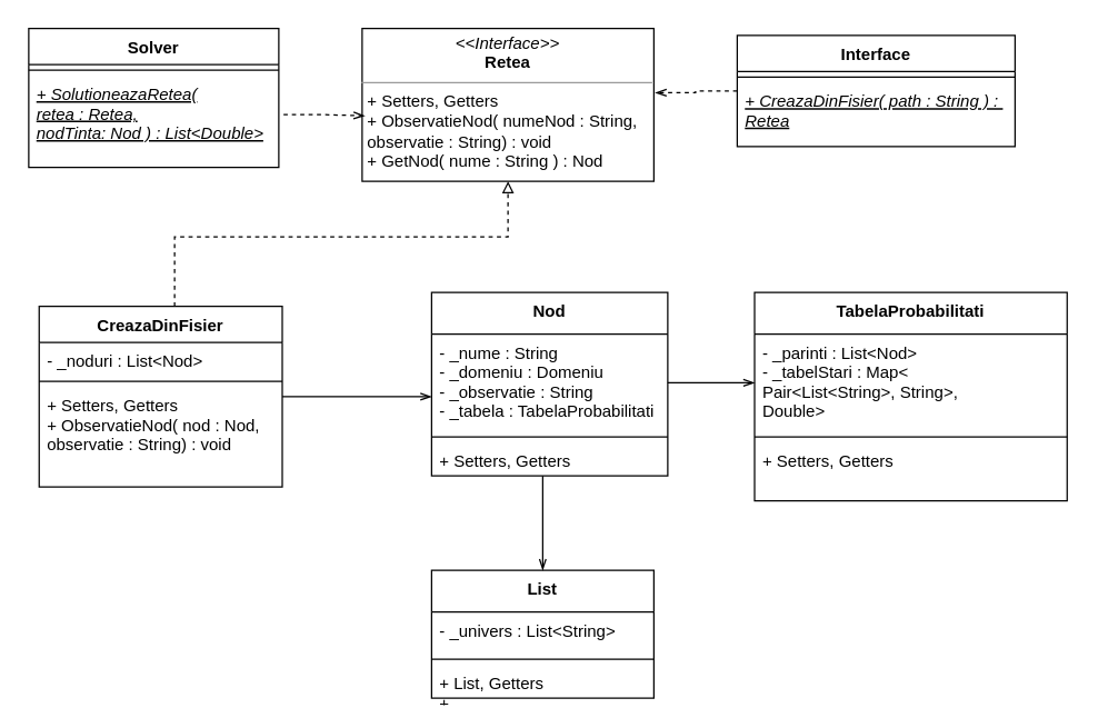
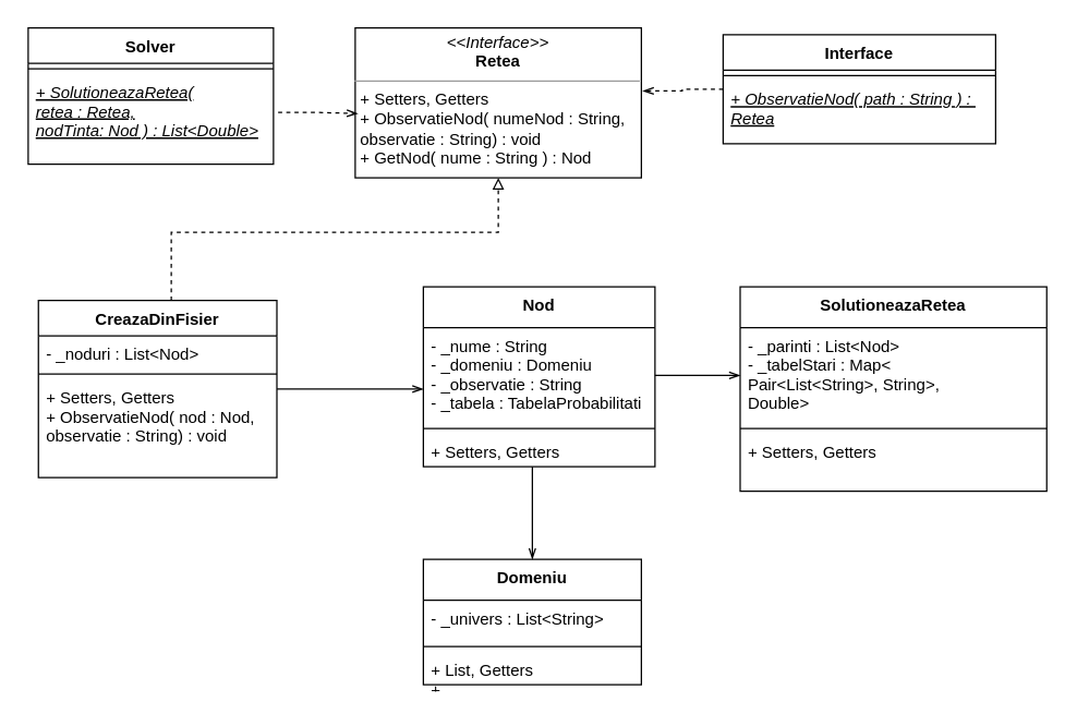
  <mxCell id="0" />
  <mxCell id="1" parent="0" />
  <mxCell id="2" style="edgeStyle=orthogonalEdgeStyle;rounded=0;orthogonalLoop=1;jettySize=auto;html=1;dashed=1;endArrow=block;endFill=0;" parent="1" source="4" target="20" edge="1"><mxGeometry relative="1" as="geometry"><mxPoint x="365" y="160" as="targetPoint" /><Array as="points"><mxPoint x="125" y="170" /><mxPoint x="365" y="170" /></Array></mxGeometry></mxCell>
  <mxCell id="3" style="edgeStyle=orthogonalEdgeStyle;rounded=0;orthogonalLoop=1;jettySize=auto;html=1;endArrow=openThin;endFill=0;" parent="1" source="4" target="9" edge="1"><mxGeometry relative="1" as="geometry"><Array as="points"><mxPoint x="290" y="285" /><mxPoint x="290" y="285" /></Array></mxGeometry></mxCell>
  <mxCell id="4" value="CreazaDinFisier" style="swimlane;fontStyle=1;align=center;verticalAlign=top;childLayout=stackLayout;horizontal=1;startSize=26;horizontalStack=0;resizeParent=1;resizeParentMax=0;resizeLast=0;collapsible=1;marginBottom=0;" parent="1" vertex="1"><mxGeometry x="27.5" y="220" width="175" height="130" as="geometry" /></mxCell>
  <mxCell id="5" value="- _noduri : List&lt;Nod&gt;" style="text;strokeColor=none;fillColor=none;align=left;verticalAlign=top;spacingLeft=4;spacingRight=4;overflow=hidden;rotatable=0;points=[[0,0.5],[1,0.5]];portConstraint=eastwest;" parent="4" vertex="1"><mxGeometry y="26" width="175" height="24" as="geometry" /></mxCell>
  <mxCell id="6" value="" style="line;strokeWidth=1;fillColor=none;align=left;verticalAlign=middle;spacingTop=-1;spacingLeft=3;spacingRight=3;rotatable=0;labelPosition=right;points=[];portConstraint=eastwest;" parent="4" vertex="1"><mxGeometry y="50" width="175" height="8" as="geometry" /></mxCell>
  <mxCell id="7" value="+ Setters, Getters&#10;+ ObservatieNod( nod : Nod, &#10;observatie : String) : void" style="text;strokeColor=none;fillColor=none;align=left;verticalAlign=top;spacingLeft=4;spacingRight=4;overflow=hidden;rotatable=0;points=[[0,0.5],[1,0.5]];portConstraint=eastwest;" parent="4" vertex="1"><mxGeometry y="58" width="175" height="72" as="geometry" /></mxCell>
  <mxCell id="8" value="Nod" style="swimlane;fontStyle=1;align=center;verticalAlign=top;childLayout=stackLayout;horizontal=1;startSize=30;horizontalStack=0;resizeParent=1;resizeParentMax=0;resizeLast=0;collapsible=1;marginBottom=0;" parent="1" vertex="1"><mxGeometry x="310" y="210" width="170" height="132" as="geometry"><mxRectangle x="300" y="260" width="60" height="26" as="alternateBounds" /></mxGeometry></mxCell>
  <mxCell id="9" value="- _nume : String&#10;- _domeniu : Domeniu&#10;- _observatie : String&#10;- _tabela : TabelaProbabilitati" style="text;strokeColor=none;fillColor=none;align=left;verticalAlign=top;spacingLeft=4;spacingRight=4;overflow=hidden;rotatable=0;points=[[0,0.5],[1,0.5]];portConstraint=eastwest;" parent="8" vertex="1"><mxGeometry y="30" width="170" height="70" as="geometry" /></mxCell>
  <mxCell id="10" value="" style="line;strokeWidth=1;fillColor=none;align=left;verticalAlign=middle;spacingTop=-1;spacingLeft=3;spacingRight=3;rotatable=0;labelPosition=right;points=[];portConstraint=eastwest;" parent="8" vertex="1"><mxGeometry y="100" width="170" height="8" as="geometry" /></mxCell>
  <mxCell id="11" value="+ Setters, Getters" style="text;strokeColor=none;fillColor=none;align=left;verticalAlign=top;spacingLeft=4;spacingRight=4;overflow=hidden;rotatable=0;points=[[0,0.5],[1,0.5]];portConstraint=eastwest;" parent="8" vertex="1"><mxGeometry y="108" width="170" height="24" as="geometry" /></mxCell>
- <mxCell id="12" value="List" style="swimlane;fontStyle=1;align=center;verticalAlign=top;childLayout=stackLayout;horizontal=1;startSize=30;horizontalStack=0;resizeParent=1;resizeParentMax=0;resizeLast=0;collapsible=1;marginBottom=0;" parent="1" vertex="1"><mxGeometry x="310" y="410" width="160" height="92" as="geometry"><mxRectangle x="300" y="260" width="60" height="26" as="alternateBounds" /></mxGeometry></mxCell>
+ <mxCell id="12" value="Domeniu" style="swimlane;fontStyle=1;align=center;verticalAlign=top;childLayout=stackLayout;horizontal=1;startSize=30;horizontalStack=0;resizeParent=1;resizeParentMax=0;resizeLast=0;collapsible=1;marginBottom=0;" parent="1" vertex="1"><mxGeometry x="310" y="410" width="160" height="92" as="geometry"><mxRectangle x="300" y="260" width="60" height="26" as="alternateBounds" /></mxGeometry></mxCell>
  <mxCell id="13" value="- _univers : List&lt;String&gt;" style="text;strokeColor=none;fillColor=none;align=left;verticalAlign=top;spacingLeft=4;spacingRight=4;overflow=hidden;rotatable=0;points=[[0,0.5],[1,0.5]];portConstraint=eastwest;" parent="12" vertex="1"><mxGeometry y="30" width="160" height="30" as="geometry" /></mxCell>
  <mxCell id="14" value="" style="line;strokeWidth=1;fillColor=none;align=left;verticalAlign=middle;spacingTop=-1;spacingLeft=3;spacingRight=3;rotatable=0;labelPosition=right;points=[];portConstraint=eastwest;" parent="12" vertex="1"><mxGeometry y="60" width="160" height="8" as="geometry" /></mxCell>
  <mxCell id="15" value="+ List, Getters&#10;+ " style="text;strokeColor=none;fillColor=none;align=left;verticalAlign=top;spacingLeft=4;spacingRight=4;overflow=hidden;rotatable=0;points=[[0,0.5],[1,0.5]];portConstraint=eastwest;" parent="12" vertex="1"><mxGeometry y="68" width="160" height="24" as="geometry" /></mxCell>
- <mxCell id="16" value="TabelaProbabilitati" style="swimlane;fontStyle=1;align=center;verticalAlign=top;childLayout=stackLayout;horizontal=1;startSize=30;horizontalStack=0;resizeParent=1;resizeParentMax=0;resizeLast=0;collapsible=1;marginBottom=0;" parent="1" vertex="1"><mxGeometry x="542.5" y="210" width="225" height="150" as="geometry"><mxRectangle x="300" y="260" width="60" height="26" as="alternateBounds" /></mxGeometry></mxCell>
+ <mxCell id="16" value="SolutioneazaRetea" style="swimlane;fontStyle=1;align=center;verticalAlign=top;childLayout=stackLayout;horizontal=1;startSize=30;horizontalStack=0;resizeParent=1;resizeParentMax=0;resizeLast=0;collapsible=1;marginBottom=0;" parent="1" vertex="1"><mxGeometry x="542.5" y="210" width="225" height="150" as="geometry"><mxRectangle x="300" y="260" width="60" height="26" as="alternateBounds" /></mxGeometry></mxCell>
  <mxCell id="17" value="- _parinti : List&lt;Nod&gt;&#10;- _tabelStari : Map&lt;&#10;Pair&lt;List&lt;String&gt;, String&gt;, &#10;Double&gt;&#10;&#10;&#10;&#10;&#10;&#10;&#10;&#10;&#10;&#10;&#10;&#10;&#10;&#10;&#10;&#10;&#10;&#10;&#10;&#10;&#10;&#10;&#10;&#10;&#10;&#10;" style="text;strokeColor=none;fillColor=none;align=left;verticalAlign=top;spacingLeft=4;spacingRight=4;overflow=hidden;rotatable=0;points=[[0,0.5],[1,0.5]];portConstraint=eastwest;" parent="16" vertex="1"><mxGeometry y="30" width="225" height="70" as="geometry" /></mxCell>
  <mxCell id="18" value="" style="line;strokeWidth=1;fillColor=none;align=left;verticalAlign=middle;spacingTop=-1;spacingLeft=3;spacingRight=3;rotatable=0;labelPosition=right;points=[];portConstraint=eastwest;" parent="16" vertex="1"><mxGeometry y="100" width="225" height="8" as="geometry" /></mxCell>
  <mxCell id="19" value="+ Setters, Getters" style="text;strokeColor=none;fillColor=none;align=left;verticalAlign=top;spacingLeft=4;spacingRight=4;overflow=hidden;rotatable=0;points=[[0,0.5],[1,0.5]];portConstraint=eastwest;" parent="16" vertex="1"><mxGeometry y="108" width="225" height="42" as="geometry" /></mxCell>
  <mxCell id="20" value="&lt;p style=&quot;margin: 0px ; margin-top: 4px ; text-align: center&quot;&gt;&lt;i&gt;&amp;lt;&amp;lt;Interface&amp;gt;&amp;gt;&lt;/i&gt;&lt;br&gt;&lt;b&gt;Retea&lt;/b&gt;&lt;/p&gt;&lt;hr size=&quot;1&quot;&gt;&lt;p style=&quot;margin: 0px ; margin-left: 4px&quot;&gt;+ Setters, Getters&lt;br style=&quot;padding: 0px ; margin: 0px&quot;&gt;+ ObservatieNod( numeNod : String,&lt;br style=&quot;padding: 0px ; margin: 0px&quot;&gt;observatie : String) : void&lt;br&gt;&lt;/p&gt;&lt;p style=&quot;margin: 0px ; margin-left: 4px&quot;&gt;+ GetNod( nume : String ) : Nod&lt;/p&gt;" style="verticalAlign=top;align=left;overflow=fill;fontSize=12;fontFamily=Helvetica;html=1;" parent="1" vertex="1"><mxGeometry x="260" y="20" width="210" height="110" as="geometry" /></mxCell>
  <mxCell id="21" style="edgeStyle=orthogonalEdgeStyle;rounded=0;orthogonalLoop=1;jettySize=auto;html=1;endArrow=openThin;endFill=0;" parent="1" source="11" target="12" edge="1"><mxGeometry relative="1" as="geometry"><Array as="points"><mxPoint x="390" y="360" /><mxPoint x="390" y="360" /></Array></mxGeometry></mxCell>
  <mxCell id="22" style="edgeStyle=orthogonalEdgeStyle;rounded=0;orthogonalLoop=1;jettySize=auto;html=1;endArrow=openThin;endFill=0;" parent="1" source="9" target="17" edge="1"><mxGeometry relative="1" as="geometry" /></mxCell>
  <mxCell id="23" value="Solver" style="swimlane;fontStyle=1;align=center;verticalAlign=top;childLayout=stackLayout;horizontal=1;startSize=26;horizontalStack=0;resizeParent=1;resizeParentMax=0;resizeLast=0;collapsible=1;marginBottom=0;" parent="1" vertex="1"><mxGeometry x="20" y="20" width="180" height="100" as="geometry" /></mxCell>
  <mxCell id="24" value="" style="line;strokeWidth=1;fillColor=none;align=left;verticalAlign=middle;spacingTop=-1;spacingLeft=3;spacingRight=3;rotatable=0;labelPosition=right;points=[];portConstraint=eastwest;" parent="23" vertex="1"><mxGeometry y="26" width="180" height="8" as="geometry" /></mxCell>
  <mxCell id="25" value="+ SolutioneazaRetea( &#10;retea : Retea, &#10;nodTinta: Nod ) : List&lt;Double&gt;" style="text;strokeColor=none;fillColor=none;align=left;verticalAlign=top;spacingLeft=4;spacingRight=4;overflow=hidden;rotatable=0;points=[[0,0.5],[1,0.5]];portConstraint=eastwest;fontStyle=6" parent="23" vertex="1"><mxGeometry y="34" width="180" height="66" as="geometry" /></mxCell>
  <mxCell id="26" style="edgeStyle=orthogonalEdgeStyle;rounded=0;orthogonalLoop=1;jettySize=auto;html=1;dashed=1;endArrow=openThin;endFill=0;entryX=1.005;entryY=0.42;entryDx=0;entryDy=0;entryPerimeter=0;" parent="1" source="27" target="20" edge="1"><mxGeometry relative="1" as="geometry" /></mxCell>
  <mxCell id="27" value="Interface" style="swimlane;fontStyle=1;align=center;verticalAlign=top;childLayout=stackLayout;horizontal=1;startSize=26;horizontalStack=0;resizeParent=1;resizeParentMax=0;resizeLast=0;collapsible=1;marginBottom=0;" parent="1" vertex="1"><mxGeometry x="530" y="25" width="200" height="80" as="geometry" /></mxCell>
  <mxCell id="28" value="" style="line;strokeWidth=1;fillColor=none;align=left;verticalAlign=middle;spacingTop=-1;spacingLeft=3;spacingRight=3;rotatable=0;labelPosition=right;points=[];portConstraint=eastwest;" parent="27" vertex="1"><mxGeometry y="26" width="200" height="8" as="geometry" /></mxCell>
- <mxCell id="29" value="+ CreazaDinFisier( path : String ) : &#10;Retea" style="text;strokeColor=none;fillColor=none;align=left;verticalAlign=top;spacingLeft=4;spacingRight=4;overflow=hidden;rotatable=0;points=[[0,0.5],[1,0.5]];portConstraint=eastwest;fontStyle=6" parent="27" vertex="1"><mxGeometry y="34" width="200" height="46" as="geometry" /></mxCell>
+ <mxCell id="29" value="+ ObservatieNod( path : String ) : &#10;Retea" style="text;strokeColor=none;fillColor=none;align=left;verticalAlign=top;spacingLeft=4;spacingRight=4;overflow=hidden;rotatable=0;points=[[0,0.5],[1,0.5]];portConstraint=eastwest;fontStyle=6" parent="27" vertex="1"><mxGeometry y="34" width="200" height="46" as="geometry" /></mxCell>
  <mxCell id="30" style="edgeStyle=orthogonalEdgeStyle;rounded=0;orthogonalLoop=1;jettySize=auto;html=1;endArrow=openThin;endFill=0;dashed=1;entryX=0.009;entryY=0.571;entryDx=0;entryDy=0;entryPerimeter=0;exitX=1.019;exitY=0.424;exitDx=0;exitDy=0;exitPerimeter=0;" parent="1" source="25" target="20" edge="1"><mxGeometry relative="1" as="geometry"><mxPoint x="280" y="117" as="targetPoint" /><Array as="points" /></mxGeometry></mxCell>
